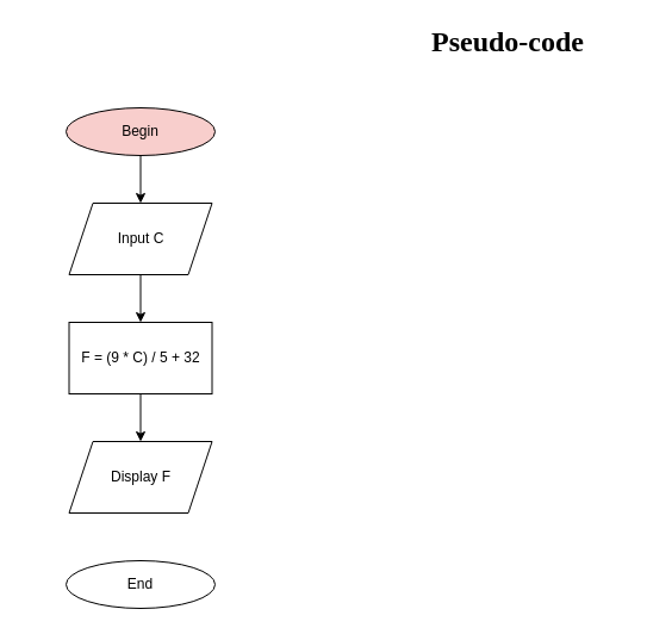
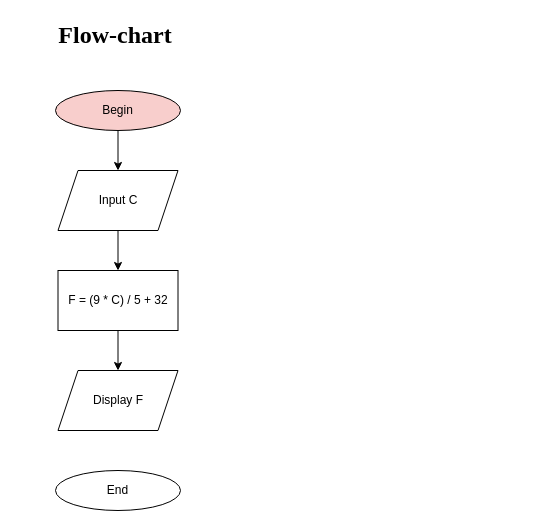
  <mxCell id="0" />
  <mxCell id="1" parent="0" />
- <mxCell id="3" value="Pseudo-code" style="text;html=1;align=center;verticalAlign=middle;whiteSpace=wrap;rounded=0;fontStyle=1;fontFamily=Times New Roman;fontSize=24;labelPosition=center;verticalLabelPosition=middle;" vertex="1" parent="1"><mxGeometry x="331" y="20" width="190" height="30" as="geometry" /></mxCell>
+ <mxCell id="2" value="Flow-chart" style="text;html=1;align=center;verticalAlign=middle;whiteSpace=wrap;rounded=0;fontStyle=1;fontFamily=Times New Roman;fontSize=24;labelPosition=center;verticalLabelPosition=middle;" vertex="1" parent="1"><mxGeometry x="20" y="20" width="190" height="30" as="geometry" /></mxCell>
  <mxCell id="4" style="edgeStyle=orthogonalEdgeStyle;rounded=0;orthogonalLoop=1;jettySize=auto;html=1;exitX=0.5;exitY=1;exitDx=0;exitDy=0;entryX=0.5;entryY=0;entryDx=0;entryDy=0;" edge="1" parent="1" source="5" target="7"><mxGeometry relative="1" as="geometry" /></mxCell>
  <mxCell id="5" value="Begin" style="ellipse;whiteSpace=wrap;html=1;fillColor=#f8cecc;" vertex="1" parent="1"><mxGeometry x="55" y="90" width="125" height="40" as="geometry" /></mxCell>
  <mxCell id="6" style="edgeStyle=orthogonalEdgeStyle;rounded=0;orthogonalLoop=1;jettySize=auto;html=1;exitX=0.5;exitY=1;exitDx=0;exitDy=0;entryX=0.5;entryY=0;entryDx=0;entryDy=0;" edge="1" parent="1" source="7" target="11"><mxGeometry relative="1" as="geometry" /></mxCell>
  <mxCell id="7" value="Input C" style="shape=parallelogram;perimeter=parallelogramPerimeter;whiteSpace=wrap;html=1;fixedSize=1;" vertex="1" parent="1"><mxGeometry x="57.5" y="170" width="120" height="60" as="geometry" /></mxCell>
  <mxCell id="8" value="Display F" style="shape=parallelogram;perimeter=parallelogramPerimeter;whiteSpace=wrap;html=1;fixedSize=1;" vertex="1" parent="1"><mxGeometry x="57.5" y="370" width="120" height="60" as="geometry" /></mxCell>
  <mxCell id="9" value="End" style="ellipse;whiteSpace=wrap;html=1;" vertex="1" parent="1"><mxGeometry x="55" y="470" width="125" height="40" as="geometry" /></mxCell>
  <mxCell id="10" style="edgeStyle=orthogonalEdgeStyle;rounded=0;orthogonalLoop=1;jettySize=auto;html=1;exitX=0.5;exitY=1;exitDx=0;exitDy=0;entryX=0.5;entryY=0;entryDx=0;entryDy=0;" edge="1" parent="1" source="11" target="8"><mxGeometry relative="1" as="geometry" /></mxCell>
  <mxCell id="11" value="F = (9 * C) / 5 + 32" style="rounded=0;whiteSpace=wrap;html=1;" vertex="1" parent="1"><mxGeometry x="57.5" y="270" width="120" height="60" as="geometry" /></mxCell>
